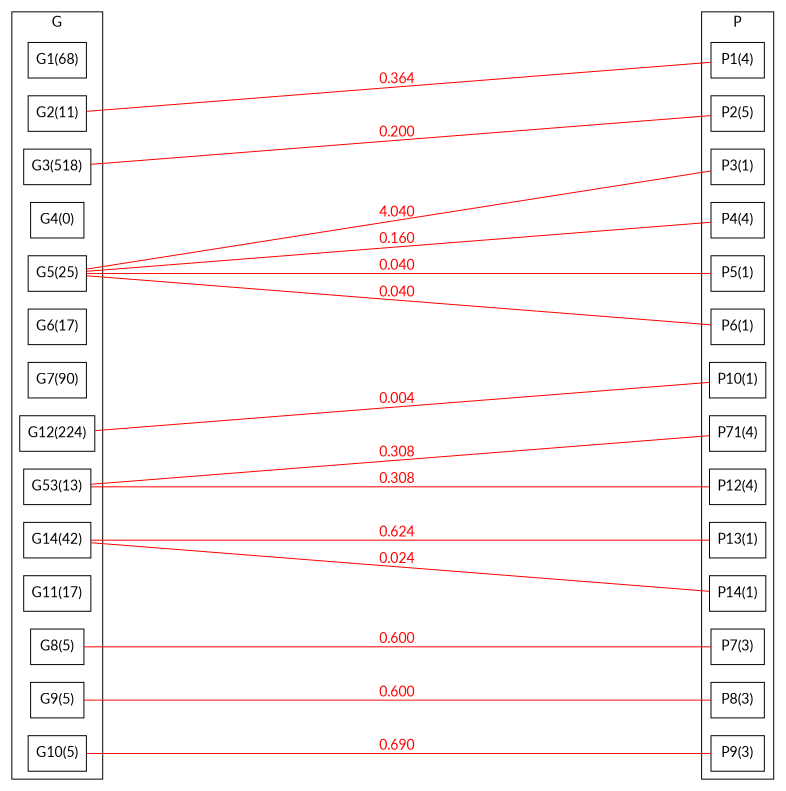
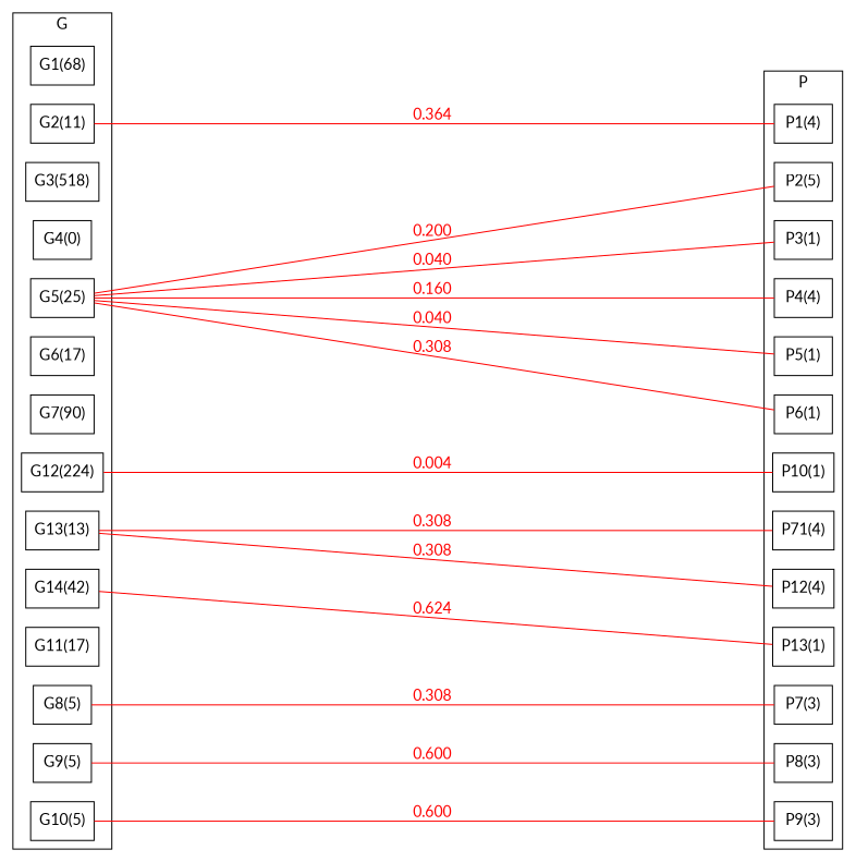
  strict graph {
    concentrate=true
    fontname=Lato
    rankdir=LR
    ranksep="8 equally"
    splines=true
    node [fontname=Lato shape=rectangle]
    edge [color=red fontcolor=red fontname=Lato]
    n1 [label="G1(68)"]
    n2 [label="G2(11)"]
    n3 [label="G3(518)"]
    n4 [label="G4(0)"]
    n5 [label="G5(25)"]
    n6 [label="G6(17)"]
    n7 [label="G7(90)"]
    n8 [label="G8(5)"]
    n9 [label="G9(5)"]
    n10 [label="G10(5)"]
    n11 [label="G11(17)"]
    n12 [label="G12(224)"]
-   n13 [label="G53(13)"]
+   n13 [label="G13(13)"]
    n14 [label="G14(42)"]
    n15 [label="P1(4)"]
    n16 [label="P2(5)"]
    n17 [label="P3(1)"]
    n18 [label="P4(4)"]
    n19 [label="P5(1)"]
    n20 [label="P6(1)"]
    n21 [label="P7(3)"]
    n22 [label="P8(3)"]
    n23 [label="P9(3)"]
    n24 [label="P10(1)"]
    n25 [label="P71(4)"]
    n26 [label="P12(4)"]
    n27 [label="P13(1)"]
-   n28 [label="P14(1)"]
    subgraph cluster_1 {
      color=black
      label=G
      rank=same
      n1
      n2
      n3
      n4
      n5
      n6
      n7
      n8
      n9
      n10
      n11
      n12
      n13
      n14
    }
    subgraph cluster_2 {
      color=black
      label=P
      rank=same
      n15
      n16
      n17
      n18
      n19
      n20
      n21
      n22
      n23
      n24
      n25
      n26
      n27
-     n28
    }
    n2 -- n15 [label=0.364]
-   n3 -- n16 [label=0.200]
-   n5 -- n17 [label=4.040]
+   n5 -- n16 [label=0.200]
+   n5 -- n17 [label=0.040]
    n5 -- n18 [label=0.160]
    n5 -- n19 [label=0.040]
-   n5 -- n20 [label=0.040]
+   n5 -- n20 [label=0.308]
    n12 -- n24 [label=0.004]
    n13 -- n25 [label=0.308]
    n13 -- n26 [label=0.308]
    n14 -- n27 [label=0.624]
-   n14 -- n28 [label=0.024]
-   n21 -- n8 [dir=none label=0.600]
+   n21 -- n8 [dir=none label=0.308]
    n22 -- n9 [dir=none label=0.600]
-   n23 -- n10 [dir=none label=0.690]
+   n23 -- n10 [dir=none label=0.600]
  }
